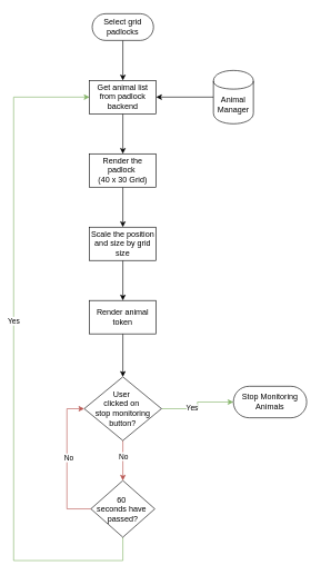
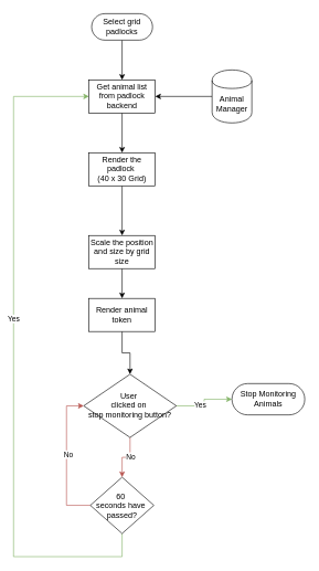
  <mxCell id="0" />
  <mxCell id="1" parent="0" />
  <mxCell id="2" style="edgeStyle=orthogonalEdgeStyle;rounded=0;orthogonalLoop=1;jettySize=auto;html=1;" edge="1" parent="1" source="3" target="5"><mxGeometry relative="1" as="geometry" /></mxCell>
  <mxCell id="3" value="Select grid padlocks" style="html=1;dashed=0;whiteSpace=wrap;shape=mxgraph.dfd.start" vertex="1" parent="1"><mxGeometry x="138" y="20" width="92" height="40" as="geometry" /></mxCell>
  <mxCell id="4" style="edgeStyle=orthogonalEdgeStyle;rounded=0;orthogonalLoop=1;jettySize=auto;html=1;" edge="1" parent="1" source="5" target="7"><mxGeometry relative="1" as="geometry" /></mxCell>
  <mxCell id="5" value="&lt;div&gt;Get animal list from padlock backend&lt;/div&gt;" style="html=1;dashed=0;whiteSpace=wrap;" vertex="1" parent="1"><mxGeometry x="134" y="120" width="100" height="50" as="geometry" /></mxCell>
  <mxCell id="6" style="edgeStyle=orthogonalEdgeStyle;rounded=0;orthogonalLoop=1;jettySize=auto;html=1;" edge="1" parent="1" source="7" target="9"><mxGeometry relative="1" as="geometry" /></mxCell>
  <mxCell id="7" value="&lt;div&gt;Render the padlock&amp;nbsp;&lt;/div&gt;&lt;div&gt;(40 x 30 Grid)&lt;/div&gt;" style="html=1;dashed=0;whiteSpace=wrap;" vertex="1" parent="1"><mxGeometry x="134" y="230" width="100" height="50" as="geometry" /></mxCell>
  <mxCell id="8" style="edgeStyle=orthogonalEdgeStyle;rounded=0;orthogonalLoop=1;jettySize=auto;html=1;" edge="1" parent="1" source="9" target="13"><mxGeometry relative="1" as="geometry" /></mxCell>
- <mxCell id="9" value="Scale the position and size by grid size" style="html=1;dashed=0;whiteSpace=wrap;" vertex="1" parent="1"><mxGeometry x="134" y="340" width="100" height="50" as="geometry" /></mxCell>
+ <mxCell id="9" value="Scale the position and size by grid size" style="html=1;dashed=0;whiteSpace=wrap;" vertex="1" parent="1"><mxGeometry x="134" y="355" width="100" height="50" as="geometry" /></mxCell>
  <mxCell id="10" style="edgeStyle=orthogonalEdgeStyle;rounded=0;orthogonalLoop=1;jettySize=auto;html=1;" edge="1" parent="1" source="11" target="5"><mxGeometry relative="1" as="geometry" /></mxCell>
  <mxCell id="11" value="&lt;div&gt;Animal&lt;/div&gt;&lt;div&gt;Manager&lt;/div&gt;" style="shape=cylinder;whiteSpace=wrap;html=1;boundedLbl=1;backgroundOutline=1;" vertex="1" parent="1"><mxGeometry x="320" y="105" width="60" height="80" as="geometry" /></mxCell>
  <mxCell id="12" style="edgeStyle=orthogonalEdgeStyle;rounded=0;orthogonalLoop=1;jettySize=auto;html=1;" edge="1" parent="1" source="13" target="23"><mxGeometry relative="1" as="geometry" /></mxCell>
  <mxCell id="13" value="Render animal token" style="html=1;dashed=0;whiteSpace=wrap;" vertex="1" parent="1"><mxGeometry x="134" y="450" width="100" height="50" as="geometry" /></mxCell>
  <mxCell id="14" style="edgeStyle=orthogonalEdgeStyle;rounded=0;orthogonalLoop=1;jettySize=auto;html=1;fillColor=#d5e8d4;strokeColor=#82b366;" edge="1" parent="1" source="18" target="5"><mxGeometry relative="1" as="geometry"><Array as="points"><mxPoint x="184" y="840" /><mxPoint x="20" y="840" /><mxPoint x="20" y="145" /></Array></mxGeometry></mxCell>
  <mxCell id="15" value="Yes" style="edgeLabel;html=1;align=center;verticalAlign=middle;resizable=0;points=[];" vertex="1" connectable="0" parent="14"><mxGeometry x="0.072" y="1" relative="1" as="geometry"><mxPoint y="-19" as="offset" /></mxGeometry></mxCell>
  <mxCell id="16" style="edgeStyle=orthogonalEdgeStyle;rounded=0;orthogonalLoop=1;jettySize=auto;html=1;fillColor=#f8cecc;strokeColor=#b85450;" edge="1" parent="1" source="18" target="23"><mxGeometry relative="1" as="geometry"><Array as="points"><mxPoint x="100" y="762.5" /><mxPoint x="100" y="612.25" /></Array></mxGeometry></mxCell>
  <mxCell id="17" value="No" style="edgeLabel;html=1;align=center;verticalAlign=middle;resizable=0;points=[];" vertex="1" connectable="0" parent="16"><mxGeometry x="0.069" y="-2" relative="1" as="geometry"><mxPoint as="offset" /></mxGeometry></mxCell>
  <mxCell id="18" value="&lt;div&gt;60&amp;nbsp;&lt;/div&gt;&lt;div&gt;seconds have&amp;nbsp;&lt;/div&gt;&lt;div&gt;passed?&lt;/div&gt;" style="shape=rhombus;html=1;dashed=0;whiteSpace=wrap;perimeter=rhombusPerimeter;" vertex="1" parent="1"><mxGeometry x="136" y="720" width="96" height="85" as="geometry" /></mxCell>
  <mxCell id="19" style="edgeStyle=orthogonalEdgeStyle;rounded=0;orthogonalLoop=1;jettySize=auto;html=1;fillColor=#f8cecc;strokeColor=#b85450;" edge="1" parent="1" source="23" target="18"><mxGeometry relative="1" as="geometry" /></mxCell>
  <mxCell id="20" value="No" style="edgeLabel;html=1;align=center;verticalAlign=middle;resizable=0;points=[];" vertex="1" connectable="0" parent="19"><mxGeometry x="-0.233" relative="1" as="geometry"><mxPoint as="offset" /></mxGeometry></mxCell>
  <mxCell id="21" style="edgeStyle=orthogonalEdgeStyle;rounded=0;orthogonalLoop=1;jettySize=auto;html=1;fillColor=#d5e8d4;strokeColor=#82b366;" edge="1" parent="1" source="23" target="24"><mxGeometry relative="1" as="geometry"><mxPoint x="350" y="612.3" as="targetPoint" /></mxGeometry></mxCell>
  <mxCell id="22" value="Yes" style="edgeLabel;html=1;align=center;verticalAlign=middle;resizable=0;points=[];" vertex="1" connectable="0" parent="21"><mxGeometry x="-0.228" y="1" relative="1" as="geometry"><mxPoint as="offset" /></mxGeometry></mxCell>
- <mxCell id="23" value="&lt;div&gt;User&amp;nbsp;&lt;/div&gt;&lt;div&gt;clicked on&amp;nbsp;&lt;/div&gt;&lt;div&gt;stop monitoring button?&lt;/div&gt;" style="shape=rhombus;html=1;dashed=0;whiteSpace=wrap;perimeter=rhombusPerimeter;" vertex="1" parent="1"><mxGeometry x="126" y="564.5" width="116" height="95.5" as="geometry" /></mxCell>
+ <mxCell id="23" value="&lt;div&gt;User&amp;nbsp;&lt;/div&gt;&lt;div&gt;clicked on&amp;nbsp;&lt;/div&gt;&lt;div&gt;stop monitoring button?&lt;/div&gt;" style="shape=rhombus;html=1;dashed=0;whiteSpace=wrap;perimeter=rhombusPerimeter;" vertex="1" parent="1"><mxGeometry x="126" y="564.5" width="140" height="95.5" as="geometry" /></mxCell>
  <mxCell id="24" value="Stop Monitoring Animals" style="html=1;dashed=0;whiteSpace=wrap;shape=mxgraph.dfd.start" vertex="1" parent="1"><mxGeometry x="350" y="578.63" width="110" height="47.25" as="geometry" /></mxCell>
